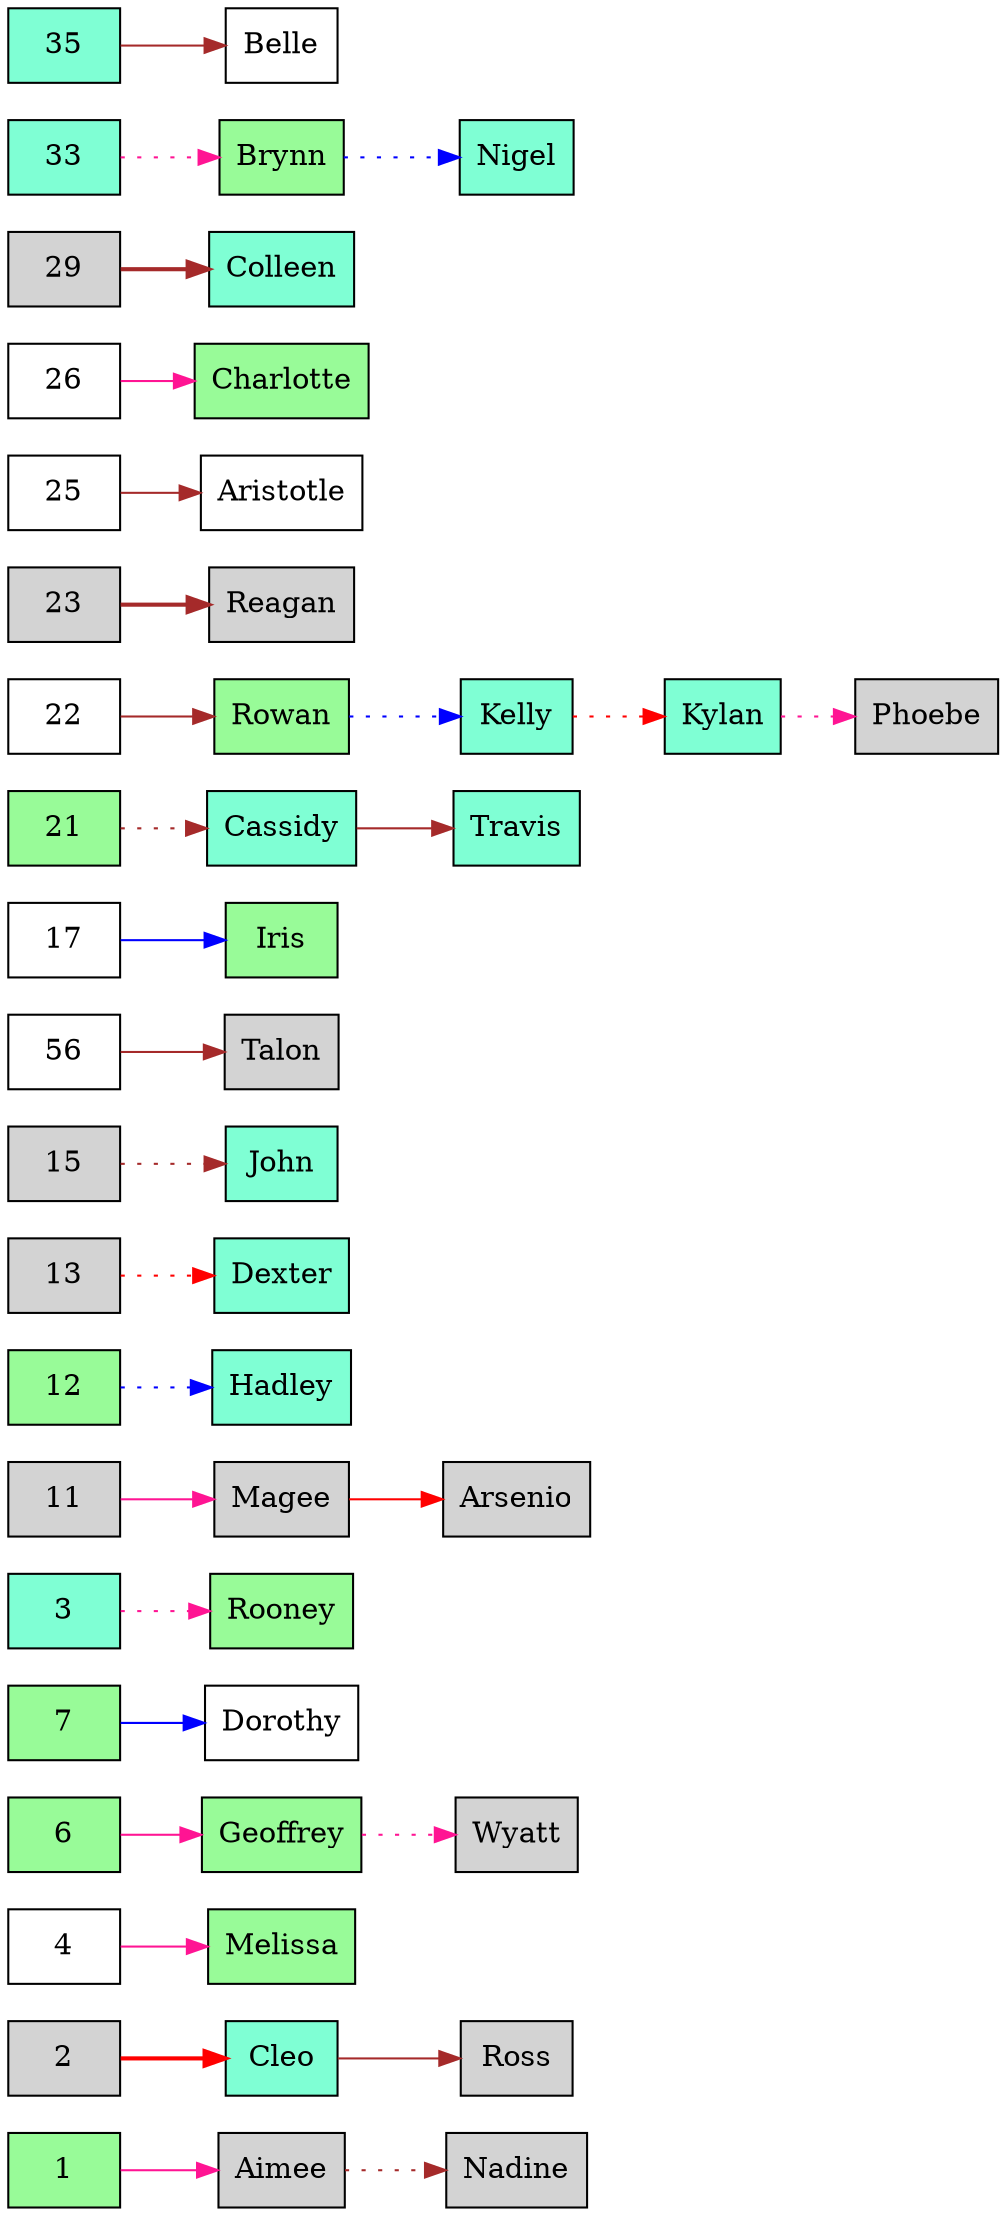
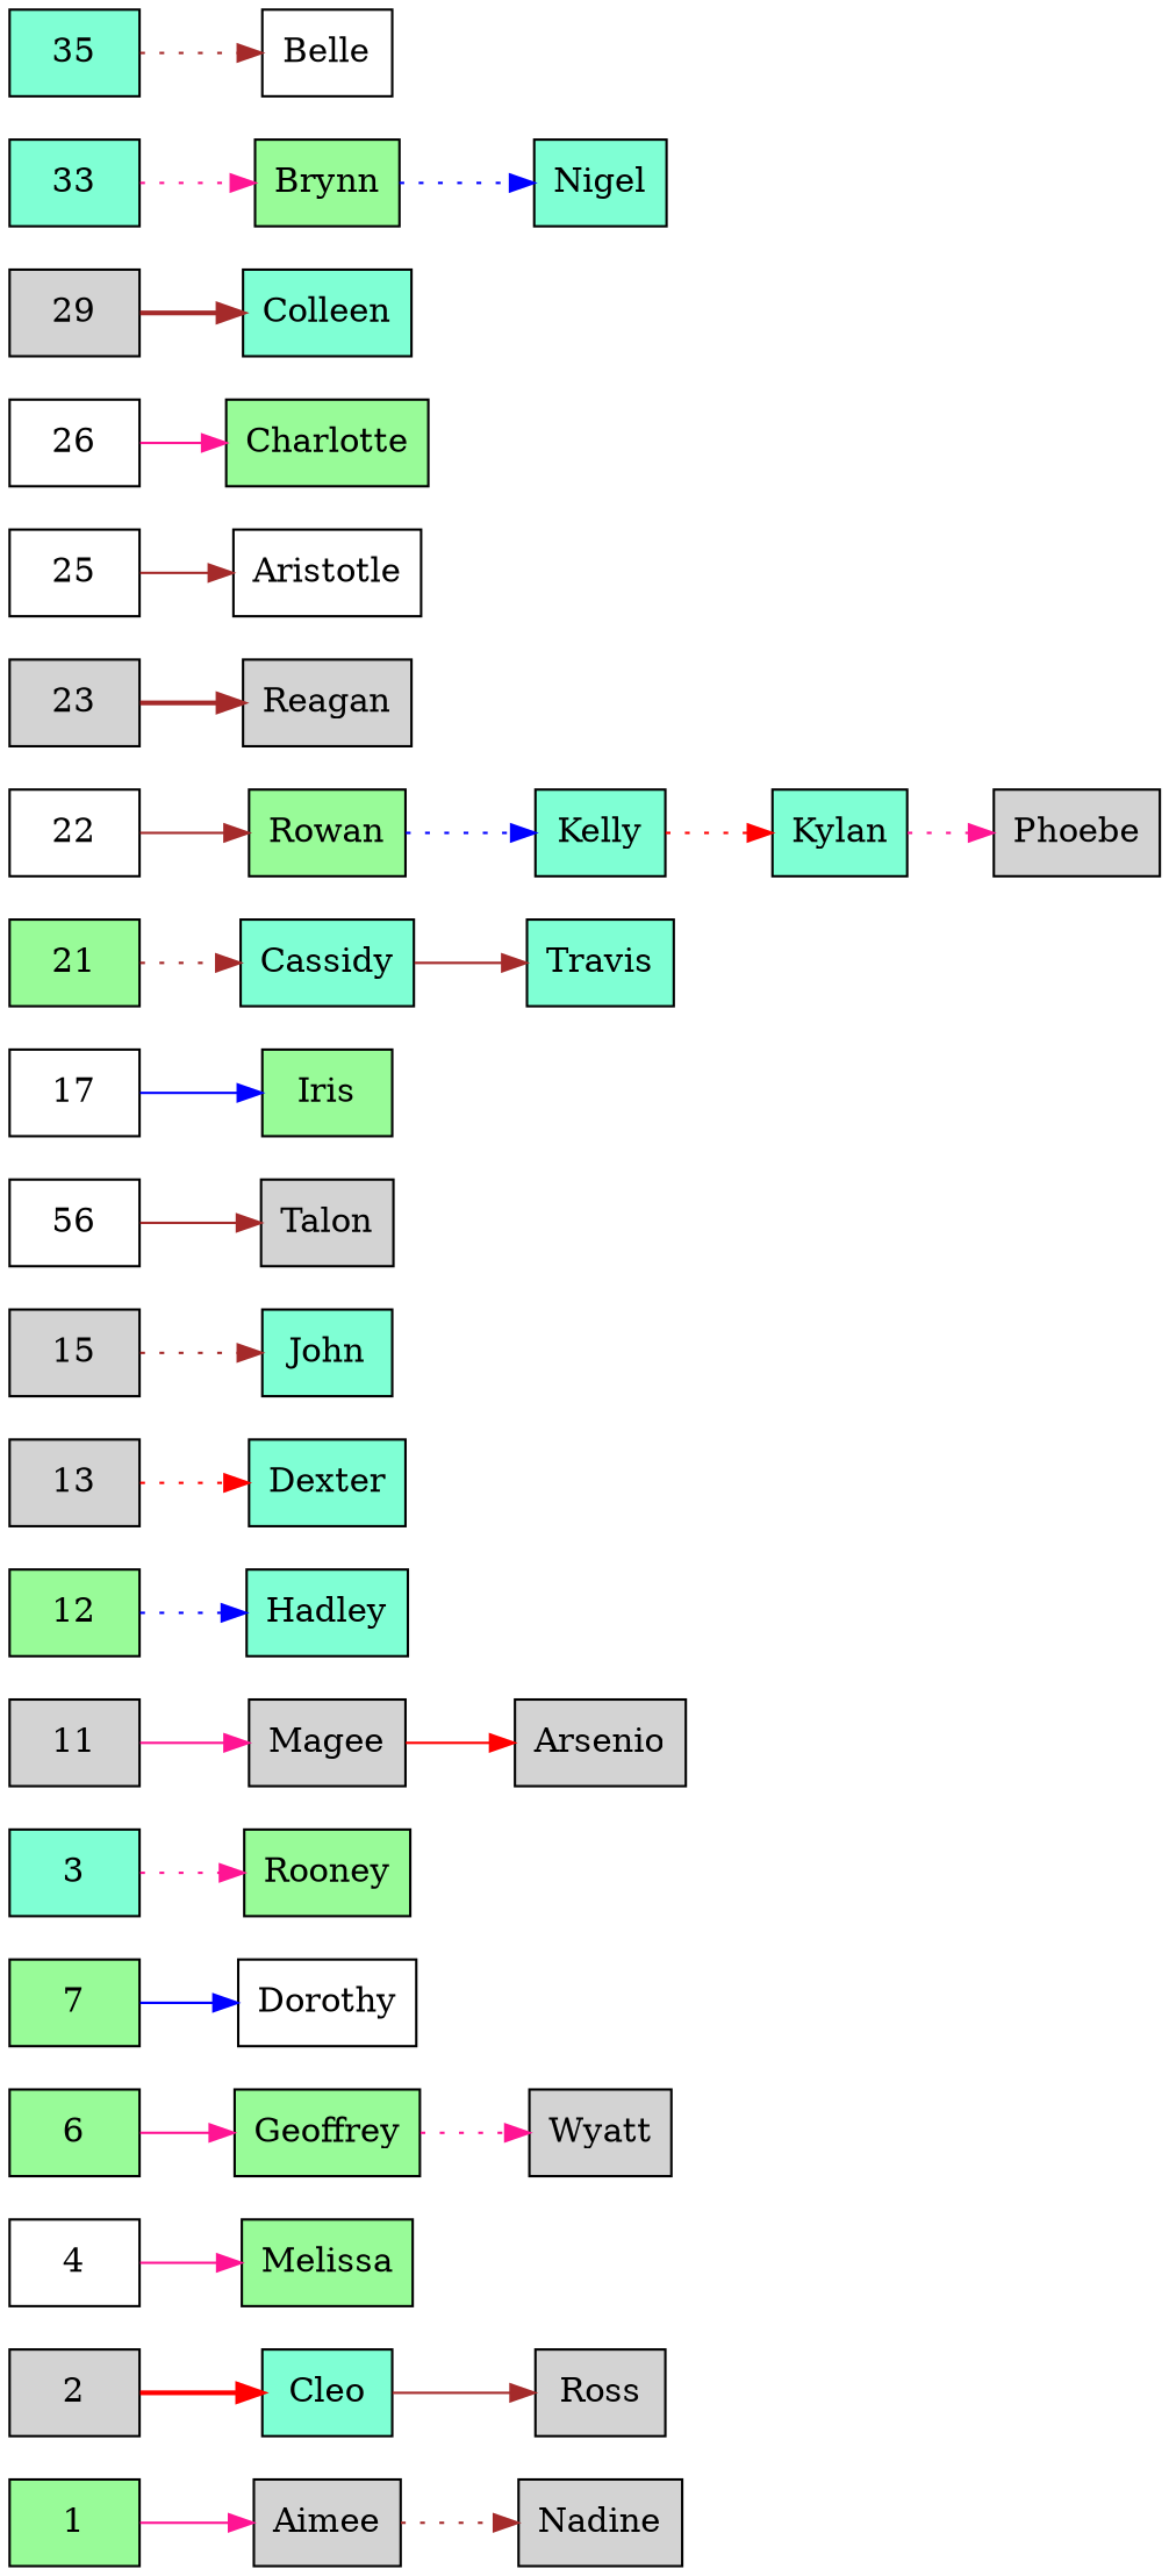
  digraph {
    rankdir=LR
    node [fillcolor=lightgrey shape=box style=filled]
    edge [color=brown style=dotted]
    n1 [label=Aimee]
    n2 [label=Nadine]
    1 [fillcolor=palegreen]
    n4 [fillcolor=aquamarine label=Cleo]
    n5 [label=Ross]
    2
    n7 [fillcolor=palegreen label=Melissa]
    4 [fillcolor=white]
    n9 [fillcolor=palegreen label=Geoffrey]
    n10 [label=Wyatt]
    6 [fillcolor=palegreen]
    n12 [fillcolor=white label=Dorothy]
    7 [fillcolor=palegreen]
    n14 [fillcolor=palegreen label=Rooney]
    n15 [fillcolor=aquamarine label=3]
    n16 [label=Magee]
    n17 [label=Arsenio]
    11
    n19 [fillcolor=aquamarine label=Hadley]
    12 [fillcolor=palegreen]
    n21 [fillcolor=aquamarine label=Dexter]
    13
    n23 [fillcolor=aquamarine label=John]
    15
    n25 [label=Talon]
    n26 [fillcolor=white label=56]
    n27 [fillcolor=palegreen label=Iris]
    17 [fillcolor=white]
    n29 [fillcolor=aquamarine label=Cassidy]
    n30 [fillcolor=aquamarine label=Travis]
    21 [fillcolor=palegreen]
    n32 [fillcolor=palegreen label=Rowan]
    n33 [fillcolor=aquamarine label=Kelly]
    22 [fillcolor=white]
    n35 [fillcolor=aquamarine label=Kylan]
    n36 [label=Phoebe]
    n37 [label=Reagan]
    23
    n39 [fillcolor=white label=Aristotle]
    25 [fillcolor=white]
    n41 [fillcolor=palegreen label=Charlotte]
    26 [fillcolor=white]
    n43 [fillcolor=aquamarine label=Colleen]
    29
    n45 [fillcolor=palegreen label=Brynn]
    n46 [fillcolor=aquamarine label=Nigel]
    33 [fillcolor=aquamarine]
    n48 [fillcolor=white label=Belle]
    35 [fillcolor=aquamarine]
    n1 -> n2
    1 -> n1 [color=deeppink style=solid]
    n4 -> n5 [style=solid]
    2 -> n4 [color=red style=bold]
    4 -> n7 [color=deeppink style=solid]
    n9 -> n10 [color=deeppink]
    6 -> n9 [color=deeppink style=solid]
    7 -> n12 [color=blue style=solid]
    n15 -> n14 [color=deeppink]
    n16 -> n17 [color=red style=solid]
    11 -> n16 [color=deeppink style=solid]
    12 -> n19 [color=blue]
    13 -> n21 [color=red]
    15 -> n23
    n26 -> n25 [style=solid]
    17 -> n27 [color=blue style=solid]
    n29 -> n30 [style=solid]
    21 -> n29
    n32 -> n33 [color=blue]
    n33 -> n35 [color=red]
    22 -> n32 [style=solid]
    n35 -> n36 [color=deeppink]
    23 -> n37 [style=bold]
    25 -> n39 [style=solid]
    26 -> n41 [color=deeppink style=solid]
    29 -> n43 [style=bold]
    n45 -> n46 [color=blue]
    33 -> n45 [color=deeppink]
-   35 -> n48 [style=solid]
+   35 -> n48
  }
